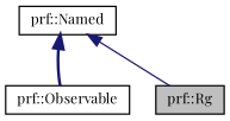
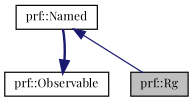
  digraph {
    fontname="Playfair Display"
    node [color=black fontname="Playfair Display" fontsize=10 shape=record]
    edge [color=midnightblue dir=back fontname="Playfair Display" fontsize=10 labelfontname=Helvetica labelfontsize=10]
    n1 [fillcolor=grey75 fontcolor=black height=0.2 label="prf::Rg" style=filled width=0.4]
    n2 [height=0.2 label="prf::Observable" width=0.4]
    n3 [height=0.2 label="prf::Named" width=0.4]
    n3 -> n1 [style=solid]
-   n3 -> n2 [style=bold]
+   n2 -> n3 [style=bold]
  }
